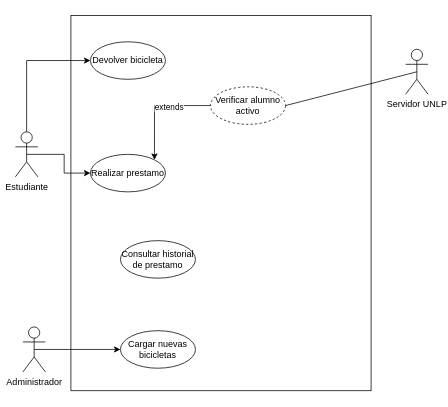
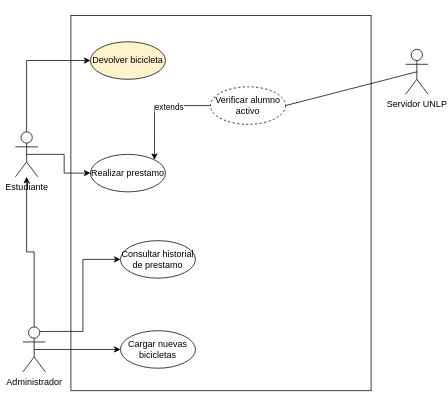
  <mxCell id="0" />
  <mxCell id="1" parent="0" />
  <mxCell id="2" value="" style="rounded=0;whiteSpace=wrap;html=1;movable=0;resizable=0;rotatable=0;deletable=0;editable=0;locked=1;connectable=0;" vertex="1" parent="1"><mxGeometry x="94" y="20" width="400" height="500" as="geometry" /></mxCell>
  <mxCell id="3" style="edgeStyle=orthogonalEdgeStyle;rounded=0;orthogonalLoop=1;jettySize=auto;html=1;exitX=0.5;exitY=0.5;exitDx=0;exitDy=0;exitPerimeter=0;entryX=0;entryY=0.5;entryDx=0;entryDy=0;" edge="1" parent="1" source="5" target="11"><mxGeometry relative="1" as="geometry" /></mxCell>
  <mxCell id="4" style="edgeStyle=orthogonalEdgeStyle;rounded=0;orthogonalLoop=1;jettySize=auto;html=1;exitX=0.5;exitY=0;exitDx=0;exitDy=0;exitPerimeter=0;entryX=0;entryY=0.5;entryDx=0;entryDy=0;" edge="1" parent="1" source="5" target="16"><mxGeometry relative="1" as="geometry" /></mxCell>
  <mxCell id="5" value="Estudiante" style="shape=umlActor;verticalLabelPosition=bottom;verticalAlign=top;html=1;outlineConnect=0;" vertex="1" parent="1"><mxGeometry x="20" y="175" width="30" height="60" as="geometry" /></mxCell>
+ <mxCell id="6" style="edgeStyle=orthogonalEdgeStyle;rounded=0;orthogonalLoop=1;jettySize=auto;html=1;exitX=0.5;exitY=0;exitDx=0;exitDy=0;exitPerimeter=0;" edge="1" parent="1" source="9" target="5"><mxGeometry relative="1" as="geometry" /></mxCell>
+ <mxCell id="7" style="edgeStyle=orthogonalEdgeStyle;rounded=0;orthogonalLoop=1;jettySize=auto;html=1;exitX=0.75;exitY=0.1;exitDx=0;exitDy=0;exitPerimeter=0;entryX=0;entryY=0.5;entryDx=0;entryDy=0;" edge="1" parent="1" source="9" target="17"><mxGeometry relative="1" as="geometry" /></mxCell>
  <mxCell id="8" style="edgeStyle=orthogonalEdgeStyle;rounded=0;orthogonalLoop=1;jettySize=auto;html=1;exitX=0.5;exitY=0.5;exitDx=0;exitDy=0;exitPerimeter=0;entryX=0;entryY=0.5;entryDx=0;entryDy=0;" edge="1" parent="1" source="9" target="18"><mxGeometry relative="1" as="geometry" /></mxCell>
  <mxCell id="9" value="Administrador" style="shape=umlActor;verticalLabelPosition=bottom;verticalAlign=top;html=1;outlineConnect=0;" vertex="1" parent="1"><mxGeometry x="30" y="435" width="30" height="60" as="geometry" /></mxCell>
  <mxCell id="10" value="Servidor UNLP" style="shape=umlActor;verticalLabelPosition=bottom;verticalAlign=top;html=1;outlineConnect=0;" vertex="1" parent="1"><mxGeometry x="540" y="65" width="30" height="60" as="geometry" /></mxCell>
  <mxCell id="11" value="Realizar prestamo" style="ellipse;whiteSpace=wrap;html=1;" vertex="1" parent="1"><mxGeometry x="120" y="205" width="100" height="50" as="geometry" /></mxCell>
  <mxCell id="12" style="edgeStyle=orthogonalEdgeStyle;rounded=0;orthogonalLoop=1;jettySize=auto;html=1;exitX=0;exitY=0.5;exitDx=0;exitDy=0;entryX=1;entryY=0;entryDx=0;entryDy=0;" edge="1" parent="1" source="14" target="11"><mxGeometry relative="1" as="geometry" /></mxCell>
  <mxCell id="13" value="extends" style="edgeLabel;html=1;align=center;verticalAlign=middle;resizable=0;points=[];" vertex="1" connectable="0" parent="12"><mxGeometry x="-0.238" y="1" relative="1" as="geometry"><mxPoint as="offset" /></mxGeometry></mxCell>
  <mxCell id="14" value="Verificar alumno activo" style="ellipse;whiteSpace=wrap;html=1;dashed=1;" vertex="1" parent="1"><mxGeometry x="280" y="115" width="100" height="50" as="geometry" /></mxCell>
  <mxCell id="15" value="" style="endArrow=none;html=1;rounded=0;entryX=0.5;entryY=0.5;entryDx=0;entryDy=0;entryPerimeter=0;exitX=1;exitY=0.5;exitDx=0;exitDy=0;" edge="1" parent="1" source="14" target="10"><mxGeometry width="50" height="50" relative="1" as="geometry"><mxPoint x="320" y="345" as="sourcePoint" /><mxPoint x="370" y="295" as="targetPoint" /></mxGeometry></mxCell>
- <mxCell id="16" value="Devolver bicicleta" style="ellipse;whiteSpace=wrap;html=1;" vertex="1" parent="1"><mxGeometry x="120" y="55" width="100" height="50" as="geometry" /></mxCell>
+ <mxCell id="16" value="Devolver bicicleta" style="ellipse;whiteSpace=wrap;html=1;fillColor=#fff2cc;" vertex="1" parent="1"><mxGeometry x="120" y="55" width="100" height="50" as="geometry" /></mxCell>
  <mxCell id="17" value="Consultar historial de prestamo" style="ellipse;whiteSpace=wrap;html=1;" vertex="1" parent="1"><mxGeometry x="160" y="320" width="100" height="50" as="geometry" /></mxCell>
  <mxCell id="18" value="Cargar nuevas bicicletas" style="ellipse;whiteSpace=wrap;html=1;" vertex="1" parent="1"><mxGeometry x="160" y="440" width="100" height="50" as="geometry" /></mxCell>
